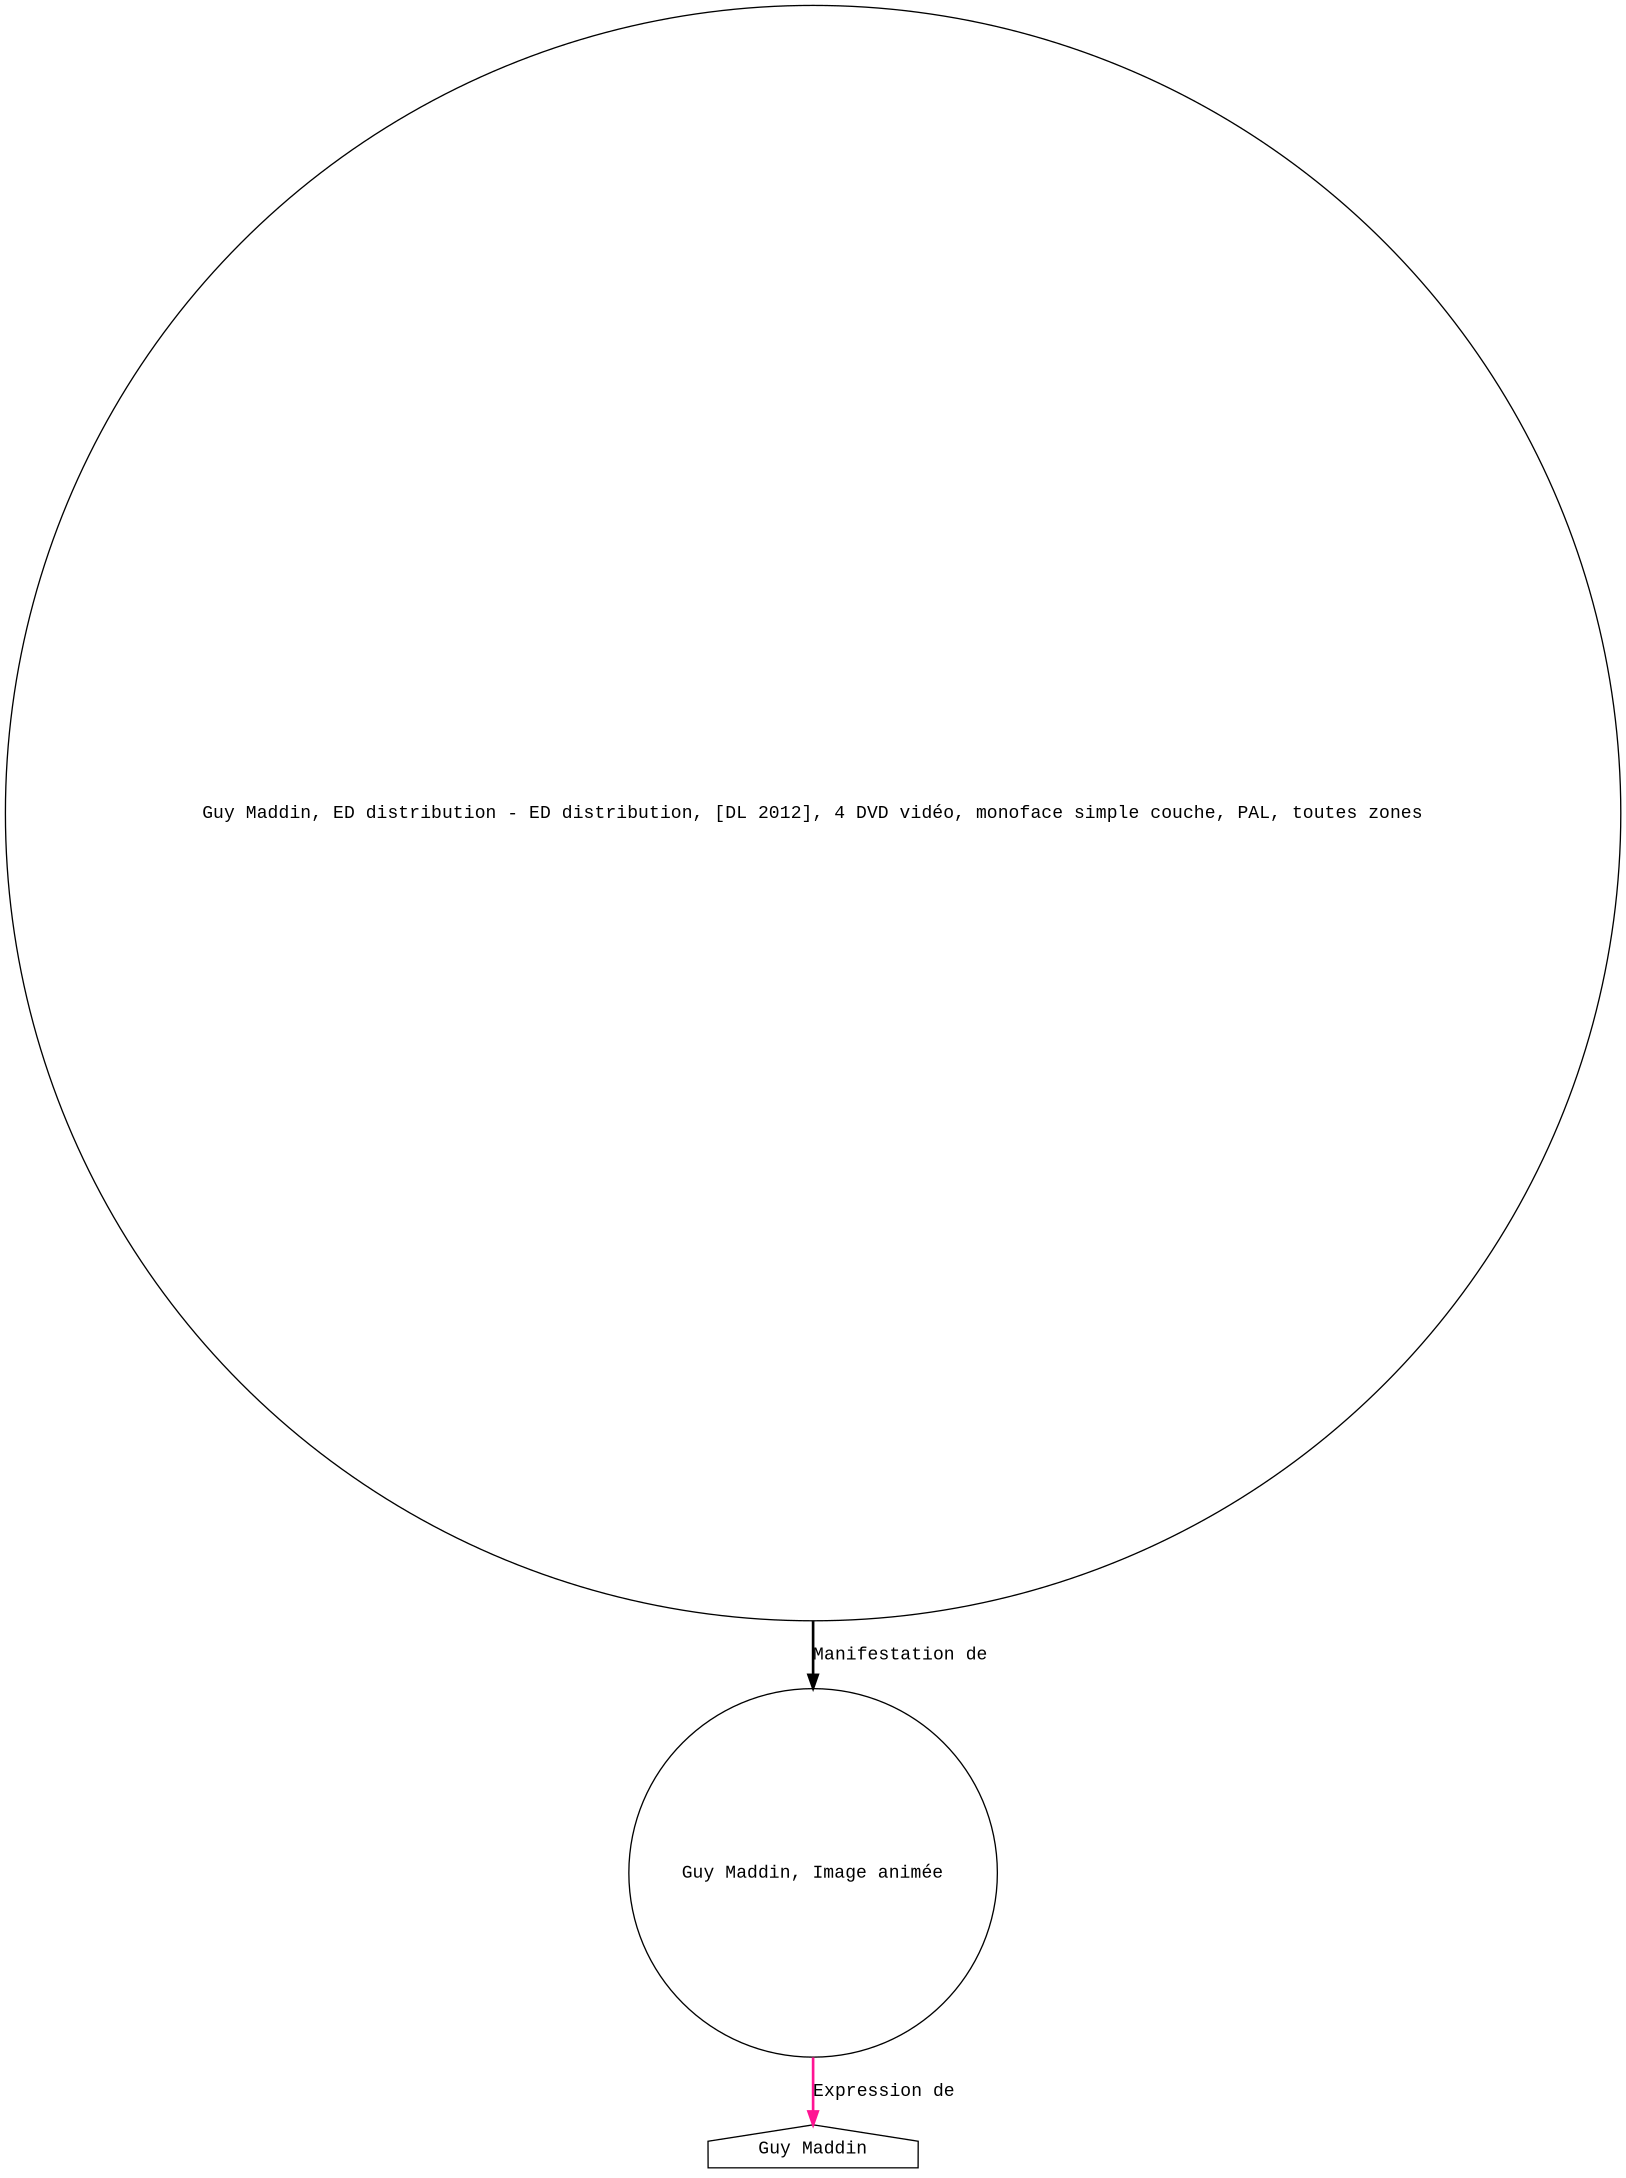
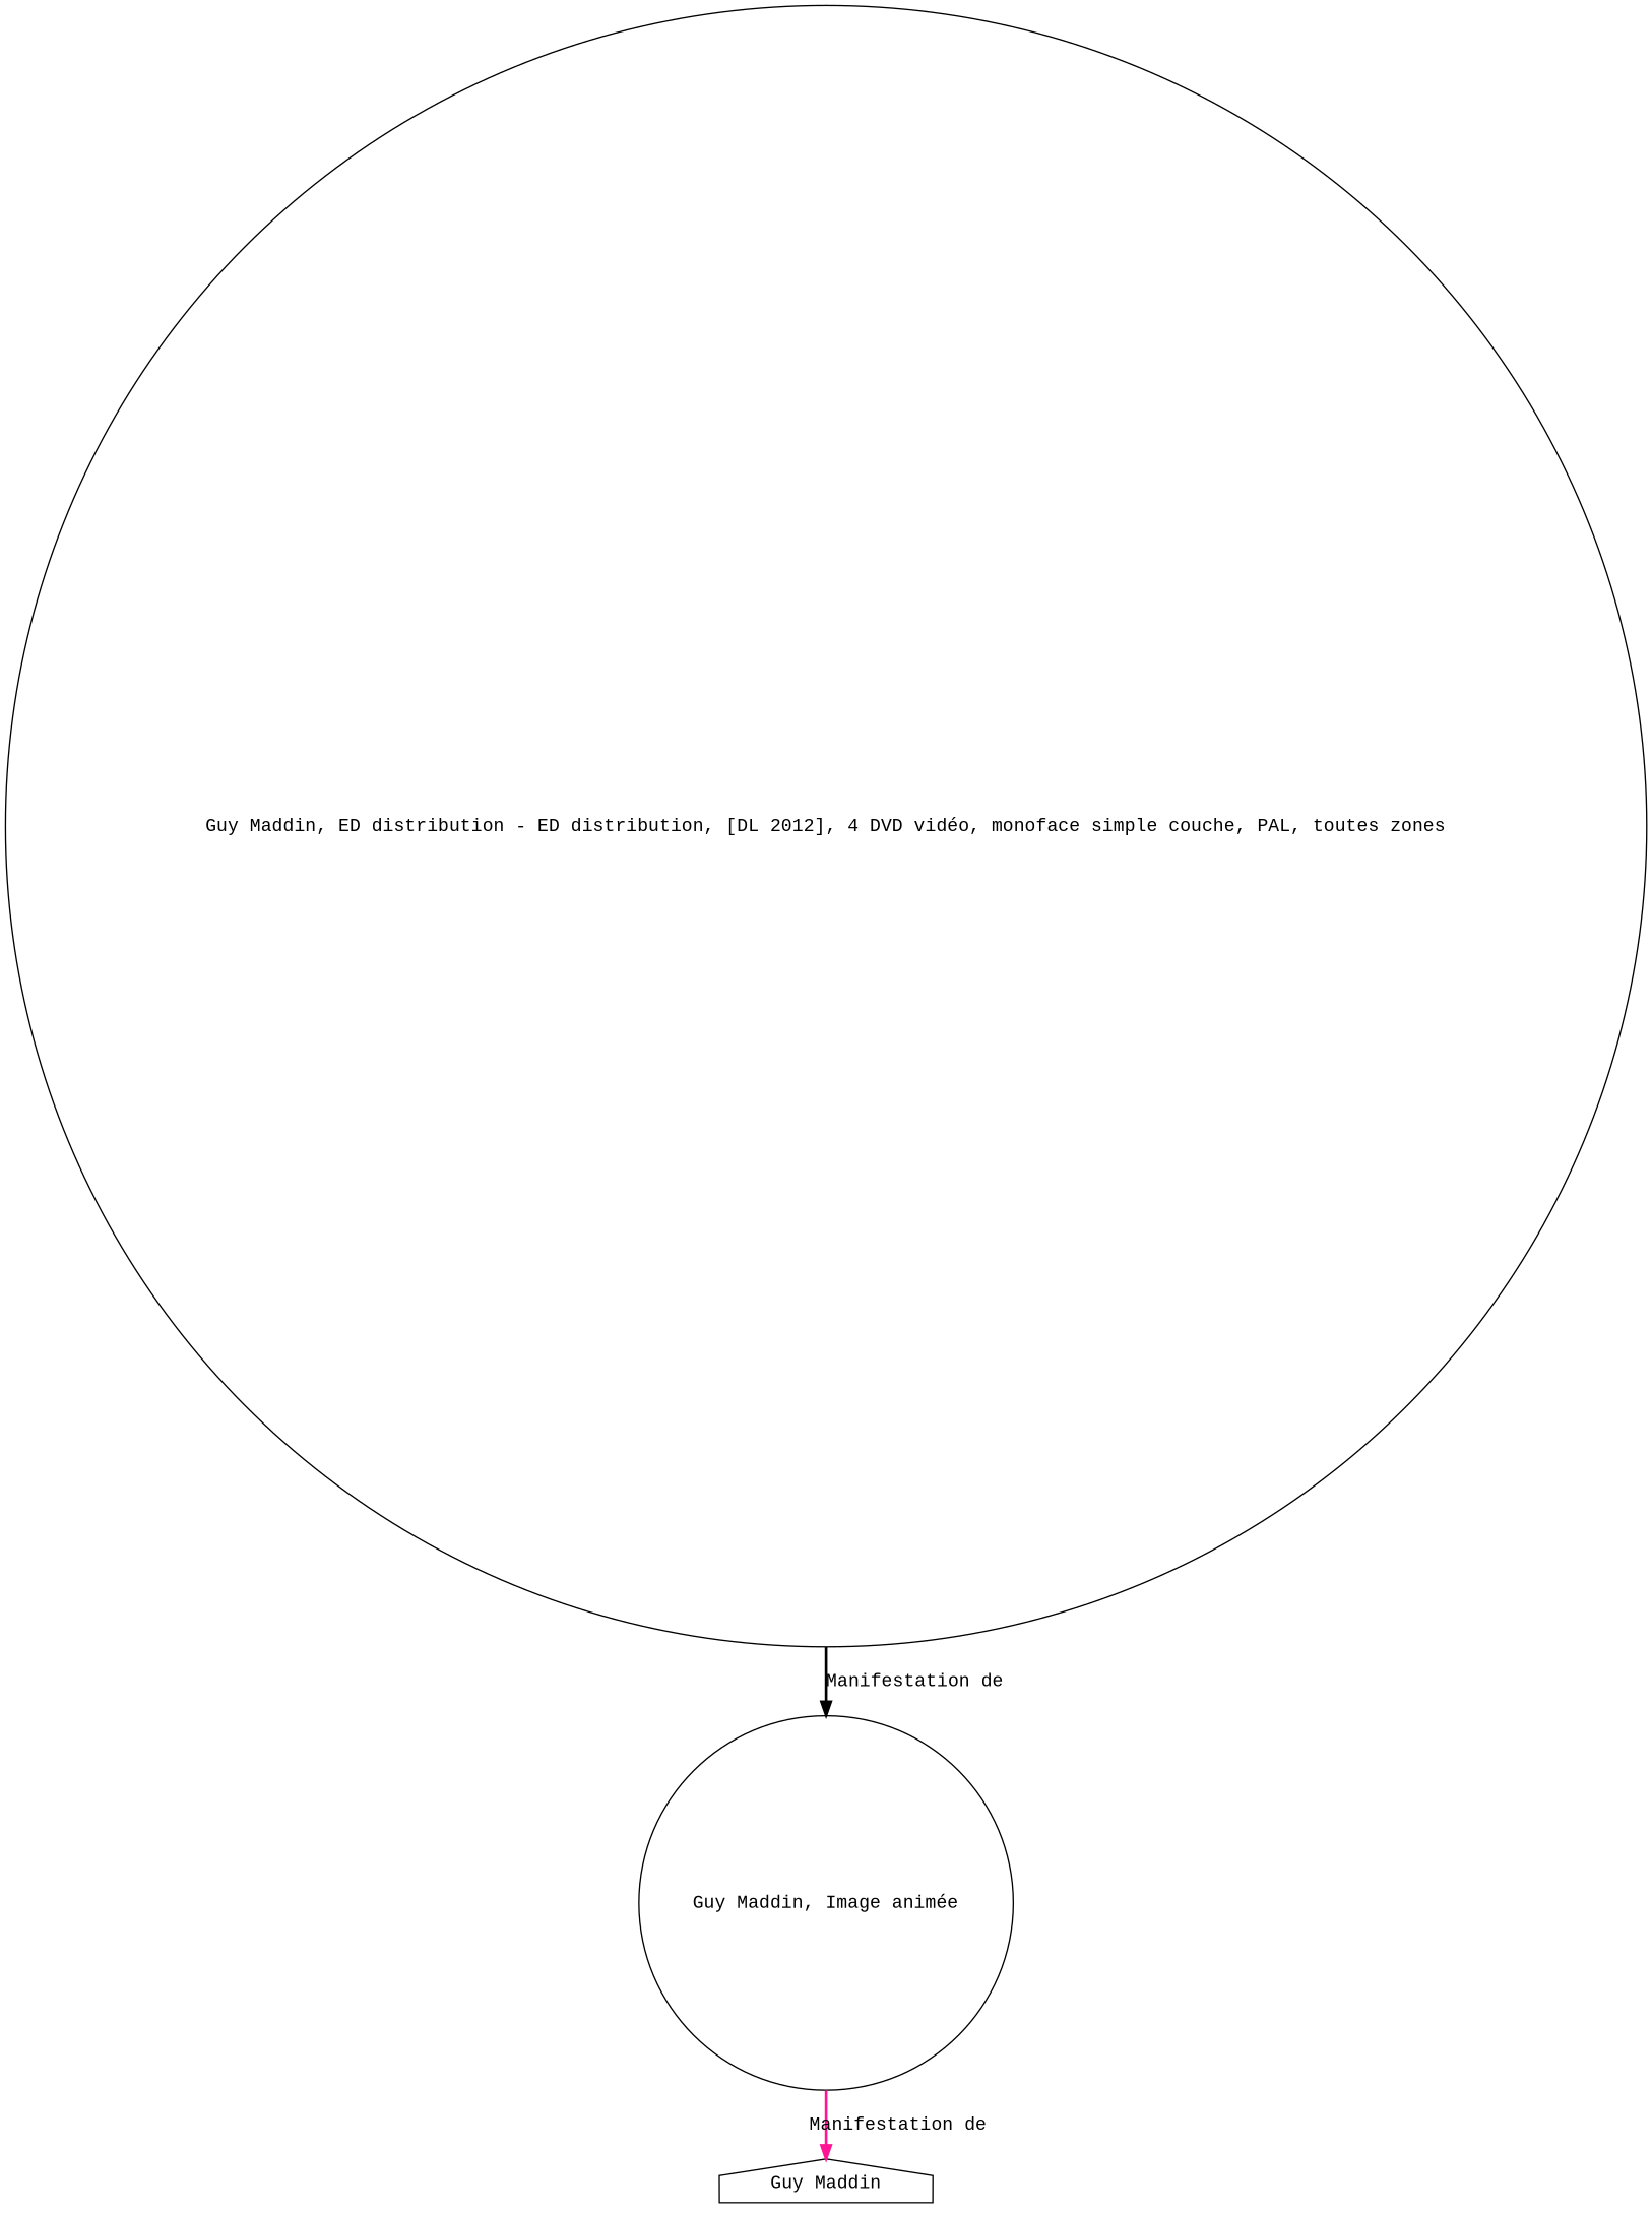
  digraph {
    rankdir=TB
    fontname="Liberation Mono"
    node [shape=circle fontname="Liberation Mono"]
    edge [style=bold fontname="Liberation Mono"]
    n1 [label="Guy Maddin" shape=house]
    n2 [label="Guy Maddin, Image animée"]
    n3 [label="Guy Maddin, ED distribution - ED distribution, [DL 2012], 4 DVD vidéo, monoface simple couche, PAL, toutes zones"]
-   n2 -> n1 [label="Expression de" color=deeppink]
+   n2 -> n1 [label="Manifestation de" color=deeppink]
    n3 -> n2 [label="Manifestation de" color=black]
  }
